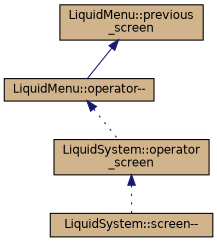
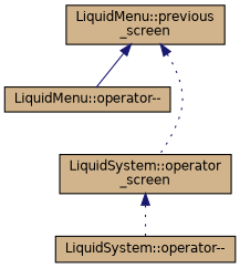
  digraph {
    fontname="DejaVu Sans"
    rankdir=TB
    node [color=black fillcolor=tan fontname="DejaVu Sans" fontsize=11 shape=record style=filled]
    edge [color=midnightblue dir=back fontname="DejaVu Sans" fontsize=11 labelfontname=Helvetica labelfontsize=11 style=dotted]
    n1 [fontcolor=black height=0.2 label="LiquidMenu::previous\l_screen" width=0.4]
    n2 [height=0.2 label="LiquidMenu::operator--" width=0.4]
    n3 [height=0.2 label="LiquidSystem::operator\l_screen" width=0.4]
-   n4 [height=0.2 label="LiquidSystem::screen--" width=0.4]
+   n4 [height=0.2 label="LiquidSystem::operator--" width=0.4]
    n1 -> n2 [style=solid]
-   n2 -> n3
+   n1 -> n3
    n3 -> n4
  }
